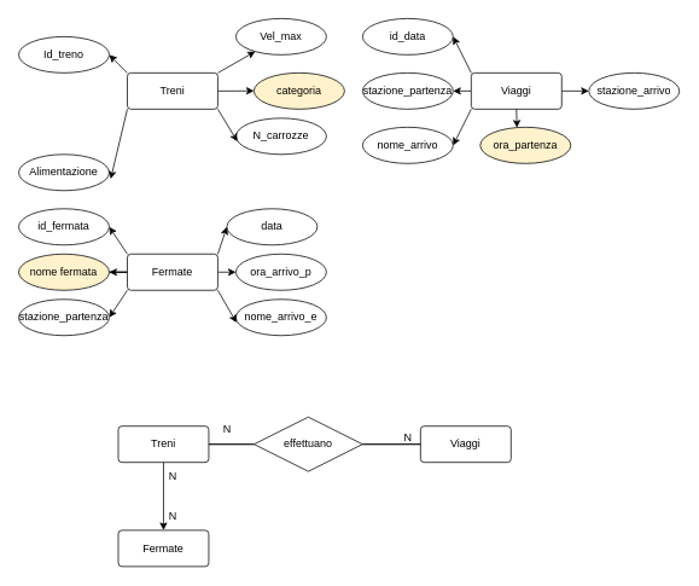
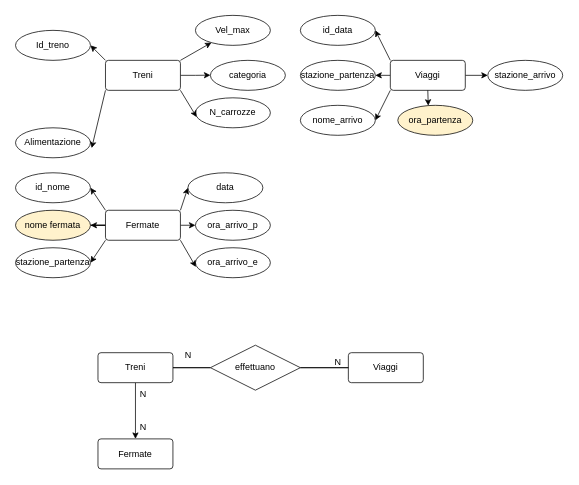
  <mxCell id="0" />
  <mxCell id="1" parent="0" />
  <mxCell id="2" style="rounded=0;orthogonalLoop=1;jettySize=auto;html=1;exitX=0;exitY=0;exitDx=0;exitDy=0;entryX=1;entryY=0.5;entryDx=0;entryDy=0;" edge="1" parent="1" source="5" target="17"><mxGeometry relative="1" as="geometry" /></mxCell>
  <mxCell id="3" style="rounded=0;orthogonalLoop=1;jettySize=auto;html=1;exitX=1;exitY=0;exitDx=0;exitDy=0;" edge="1" parent="1" source="5" target="24"><mxGeometry relative="1" as="geometry" /></mxCell>
  <mxCell id="4" style="edgeStyle=orthogonalEdgeStyle;rounded=0;orthogonalLoop=1;jettySize=auto;html=1;exitX=1;exitY=0.5;exitDx=0;exitDy=0;" edge="1" parent="1" source="5"><mxGeometry relative="1" as="geometry"><mxPoint x="280" y="99.793" as="targetPoint" /></mxGeometry></mxCell>
  <mxCell id="5" value="Treni" style="rounded=1;arcSize=10;whiteSpace=wrap;html=1;align=center;" vertex="1" parent="1"><mxGeometry x="140" y="80" width="100" height="40" as="geometry" /></mxCell>
  <mxCell id="6" style="rounded=0;orthogonalLoop=1;jettySize=auto;html=1;exitX=0;exitY=0;exitDx=0;exitDy=0;entryX=1;entryY=0.5;entryDx=0;entryDy=0;" edge="1" parent="1" source="10" target="34"><mxGeometry relative="1" as="geometry" /></mxCell>
  <mxCell id="7" style="edgeStyle=orthogonalEdgeStyle;rounded=0;orthogonalLoop=1;jettySize=auto;html=1;exitX=0;exitY=0.5;exitDx=0;exitDy=0;entryX=1;entryY=0.5;entryDx=0;entryDy=0;" edge="1" parent="1" source="10" target="33"><mxGeometry relative="1" as="geometry" /></mxCell>
  <mxCell id="8" style="rounded=0;orthogonalLoop=1;jettySize=auto;html=1;exitX=0;exitY=1;exitDx=0;exitDy=0;entryX=1;entryY=0.5;entryDx=0;entryDy=0;" edge="1" parent="1" source="10" target="31"><mxGeometry relative="1" as="geometry" /></mxCell>
  <mxCell id="9" style="edgeStyle=orthogonalEdgeStyle;rounded=0;orthogonalLoop=1;jettySize=auto;html=1;exitX=1;exitY=0.5;exitDx=0;exitDy=0;entryX=0;entryY=0.5;entryDx=0;entryDy=0;" edge="1" parent="1" source="10" target="32"><mxGeometry relative="1" as="geometry" /></mxCell>
  <mxCell id="10" value="Viaggi" style="rounded=1;arcSize=10;whiteSpace=wrap;html=1;align=center;" vertex="1" parent="1"><mxGeometry x="520" y="80" width="100" height="40" as="geometry" /></mxCell>
  <mxCell id="11" style="rounded=0;orthogonalLoop=1;jettySize=auto;html=1;exitX=0;exitY=0;exitDx=0;exitDy=0;entryX=1;entryY=0.5;entryDx=0;entryDy=0;" edge="1" parent="1" source="16" target="22"><mxGeometry relative="1" as="geometry" /></mxCell>
  <mxCell id="12" style="edgeStyle=orthogonalEdgeStyle;rounded=0;orthogonalLoop=1;jettySize=auto;html=1;exitX=0;exitY=0.5;exitDx=0;exitDy=0;" edge="1" parent="1" source="16" target="20"><mxGeometry relative="1" as="geometry"><mxPoint x="100" y="299.793" as="targetPoint" /></mxGeometry></mxCell>
  <mxCell id="13" style="rounded=0;orthogonalLoop=1;jettySize=auto;html=1;exitX=0;exitY=1;exitDx=0;exitDy=0;entryX=1;entryY=0.5;entryDx=0;entryDy=0;" edge="1" parent="1" source="16" target="21"><mxGeometry relative="1" as="geometry" /></mxCell>
  <mxCell id="14" style="rounded=0;orthogonalLoop=1;jettySize=auto;html=1;exitX=1;exitY=0;exitDx=0;exitDy=0;entryX=0;entryY=0.5;entryDx=0;entryDy=0;" edge="1" parent="1" source="16" target="26"><mxGeometry relative="1" as="geometry" /></mxCell>
  <mxCell id="15" style="edgeStyle=orthogonalEdgeStyle;rounded=0;orthogonalLoop=1;jettySize=auto;html=1;exitX=1;exitY=0.5;exitDx=0;exitDy=0;entryX=0;entryY=0.5;entryDx=0;entryDy=0;" edge="1" parent="1" source="16" target="27"><mxGeometry relative="1" as="geometry" /></mxCell>
  <mxCell id="16" value="Fermate" style="rounded=1;arcSize=10;whiteSpace=wrap;html=1;align=center;" vertex="1" parent="1"><mxGeometry x="140" y="280" width="100" height="40" as="geometry" /></mxCell>
  <mxCell id="17" value="Id_treno" style="ellipse;whiteSpace=wrap;html=1;align=center;" vertex="1" parent="1"><mxGeometry x="20" y="40" width="100" height="40" as="geometry" /></mxCell>
  <mxCell id="18" value="Alimentazione" style="ellipse;whiteSpace=wrap;html=1;align=center;" vertex="1" parent="1"><mxGeometry x="20" y="170" width="100" height="40" as="geometry" /></mxCell>
  <mxCell id="19" style="rounded=0;orthogonalLoop=1;jettySize=auto;html=1;exitX=0;exitY=1;exitDx=0;exitDy=0;entryX=1.016;entryY=0.676;entryDx=0;entryDy=0;entryPerimeter=0;" edge="1" parent="1" source="5" target="18"><mxGeometry relative="1" as="geometry" /></mxCell>
  <mxCell id="20" value="nome fermata" style="ellipse;whiteSpace=wrap;html=1;align=center;fillColor=#fff2cc;" vertex="1" parent="1"><mxGeometry x="20" y="280" width="100" height="40" as="geometry" /></mxCell>
  <mxCell id="21" value="stazione_partenza" style="ellipse;whiteSpace=wrap;html=1;align=center;" vertex="1" parent="1"><mxGeometry x="20" y="330" width="100" height="40" as="geometry" /></mxCell>
- <mxCell id="22" value="id_fermata" style="ellipse;whiteSpace=wrap;html=1;align=center;" vertex="1" parent="1"><mxGeometry x="20" y="230" width="100" height="40" as="geometry" /></mxCell>
+ <mxCell id="22" value="id_nome" style="ellipse;whiteSpace=wrap;html=1;align=center;" vertex="1" parent="1"><mxGeometry x="20" y="230" width="100" height="40" as="geometry" /></mxCell>
  <mxCell id="23" value="N_carrozze" style="ellipse;whiteSpace=wrap;html=1;align=center;" vertex="1" parent="1"><mxGeometry x="260" y="130" width="100" height="40" as="geometry" /></mxCell>
  <mxCell id="24" value="Vel_max" style="ellipse;whiteSpace=wrap;html=1;align=center;" vertex="1" parent="1"><mxGeometry x="260" y="20" width="100" height="40" as="geometry" /></mxCell>
  <mxCell id="25" style="rounded=0;orthogonalLoop=1;jettySize=auto;html=1;exitX=1;exitY=1;exitDx=0;exitDy=0;entryX=0.016;entryY=0.641;entryDx=0;entryDy=0;entryPerimeter=0;" edge="1" parent="1" source="5" target="23"><mxGeometry relative="1" as="geometry" /></mxCell>
  <mxCell id="26" value="data" style="ellipse;whiteSpace=wrap;html=1;align=center;" vertex="1" parent="1"><mxGeometry x="250" y="230" width="100" height="40" as="geometry" /></mxCell>
  <mxCell id="27" value="ora_arrivo_p" style="ellipse;whiteSpace=wrap;html=1;align=center;" vertex="1" parent="1"><mxGeometry x="260" y="280" width="100" height="40" as="geometry" /></mxCell>
- <mxCell id="28" value="nome_arrivo_e" style="ellipse;whiteSpace=wrap;html=1;align=center;" vertex="1" parent="1"><mxGeometry x="260" y="330" width="100" height="40" as="geometry" /></mxCell>
+ <mxCell id="28" value="ora_arrivo_e" style="ellipse;whiteSpace=wrap;html=1;align=center;" vertex="1" parent="1"><mxGeometry x="260" y="330" width="100" height="40" as="geometry" /></mxCell>
  <mxCell id="29" style="rounded=0;orthogonalLoop=1;jettySize=auto;html=1;exitX=1;exitY=1;exitDx=0;exitDy=0;entryX=0.006;entryY=0.641;entryDx=0;entryDy=0;entryPerimeter=0;" edge="1" parent="1" source="16" target="28"><mxGeometry relative="1" as="geometry" /></mxCell>
  <mxCell id="30" value="ora_partenza" style="ellipse;whiteSpace=wrap;html=1;align=center;fillColor=#fff2cc;" vertex="1" parent="1"><mxGeometry x="530" y="140" width="100" height="40" as="geometry" /></mxCell>
  <mxCell id="31" value="nome_arrivo" style="ellipse;whiteSpace=wrap;html=1;align=center;" vertex="1" parent="1"><mxGeometry x="400" y="140" width="100" height="40" as="geometry" /></mxCell>
  <mxCell id="32" value="stazione_arrivo" style="ellipse;whiteSpace=wrap;html=1;align=center;" vertex="1" parent="1"><mxGeometry x="650" y="80" width="100" height="40" as="geometry" /></mxCell>
  <mxCell id="33" value="stazione_partenza" style="ellipse;whiteSpace=wrap;html=1;align=center;" vertex="1" parent="1"><mxGeometry x="400" y="80" width="100" height="40" as="geometry" /></mxCell>
  <mxCell id="34" value="id_data" style="ellipse;whiteSpace=wrap;html=1;align=center;" vertex="1" parent="1"><mxGeometry x="400" y="20" width="100" height="40" as="geometry" /></mxCell>
  <mxCell id="35" style="edgeStyle=orthogonalEdgeStyle;rounded=0;orthogonalLoop=1;jettySize=auto;html=1;exitX=0.5;exitY=1;exitDx=0;exitDy=0;entryX=0.406;entryY=0.012;entryDx=0;entryDy=0;entryPerimeter=0;" edge="1" parent="1" source="10" target="30"><mxGeometry relative="1" as="geometry" /></mxCell>
  <mxCell id="36" style="rounded=0;orthogonalLoop=1;jettySize=auto;html=1;exitX=1;exitY=0.5;exitDx=0;exitDy=0;entryX=0;entryY=0.5;entryDx=0;entryDy=0;shape=link;width=-0.345;" edge="1" parent="1" source="38" target="42"><mxGeometry relative="1" as="geometry" /></mxCell>
  <mxCell id="37" style="edgeStyle=orthogonalEdgeStyle;rounded=0;orthogonalLoop=1;jettySize=auto;html=1;exitX=0.5;exitY=1;exitDx=0;exitDy=0;entryX=0.5;entryY=0;entryDx=0;entryDy=0;" edge="1" parent="1" source="38" target="40"><mxGeometry relative="1" as="geometry" /></mxCell>
  <mxCell id="38" value="Treni" style="rounded=1;arcSize=10;whiteSpace=wrap;html=1;align=center;" vertex="1" parent="1"><mxGeometry x="130" y="470" width="100" height="40" as="geometry" /></mxCell>
  <mxCell id="39" value="Viaggi" style="rounded=1;arcSize=10;whiteSpace=wrap;html=1;align=center;" vertex="1" parent="1"><mxGeometry x="464" y="470" width="100" height="40" as="geometry" /></mxCell>
  <mxCell id="40" value="Fermate" style="rounded=1;arcSize=10;whiteSpace=wrap;html=1;align=center;" vertex="1" parent="1"><mxGeometry x="130" y="585" width="100" height="40" as="geometry" /></mxCell>
  <mxCell id="41" style="rounded=0;orthogonalLoop=1;jettySize=auto;html=1;exitX=1;exitY=0.5;exitDx=0;exitDy=0;shape=link;width=-0.345;" edge="1" parent="1" source="42" target="39"><mxGeometry relative="1" as="geometry" /></mxCell>
  <mxCell id="42" value="effettuano" style="shape=rhombus;perimeter=rhombusPerimeter;whiteSpace=wrap;html=1;align=center;" vertex="1" parent="1"><mxGeometry x="280" y="460" width="120" height="60" as="geometry" /></mxCell>
  <mxCell id="43" value="N" style="text;html=1;align=center;verticalAlign=middle;resizable=0;points=[];autosize=1;strokeColor=none;fillColor=none;" vertex="1" parent="1"><mxGeometry x="235" y="458" width="30" height="30" as="geometry" /></mxCell>
  <mxCell id="44" value="N" style="text;html=1;align=center;verticalAlign=middle;resizable=0;points=[];autosize=1;strokeColor=none;fillColor=none;" vertex="1" parent="1"><mxGeometry x="435" y="468" width="30" height="30" as="geometry" /></mxCell>
  <mxCell id="45" value="N" style="text;html=1;align=center;verticalAlign=middle;resizable=0;points=[];autosize=1;strokeColor=none;fillColor=none;" vertex="1" parent="1"><mxGeometry x="175" y="510" width="30" height="30" as="geometry" /></mxCell>
  <mxCell id="46" value="N" style="text;html=1;align=center;verticalAlign=middle;resizable=0;points=[];autosize=1;strokeColor=none;fillColor=none;" vertex="1" parent="1"><mxGeometry x="175" y="555" width="30" height="30" as="geometry" /></mxCell>
- <mxCell id="47" value="categoria" style="ellipse;whiteSpace=wrap;html=1;align=center;fillColor=#fff2cc;" vertex="1" parent="1"><mxGeometry x="280" y="80" width="100" height="40" as="geometry" /></mxCell>
+ <mxCell id="47" value="categoria" style="ellipse;whiteSpace=wrap;html=1;align=center;" vertex="1" parent="1"><mxGeometry x="280" y="80" width="100" height="40" as="geometry" /></mxCell>
